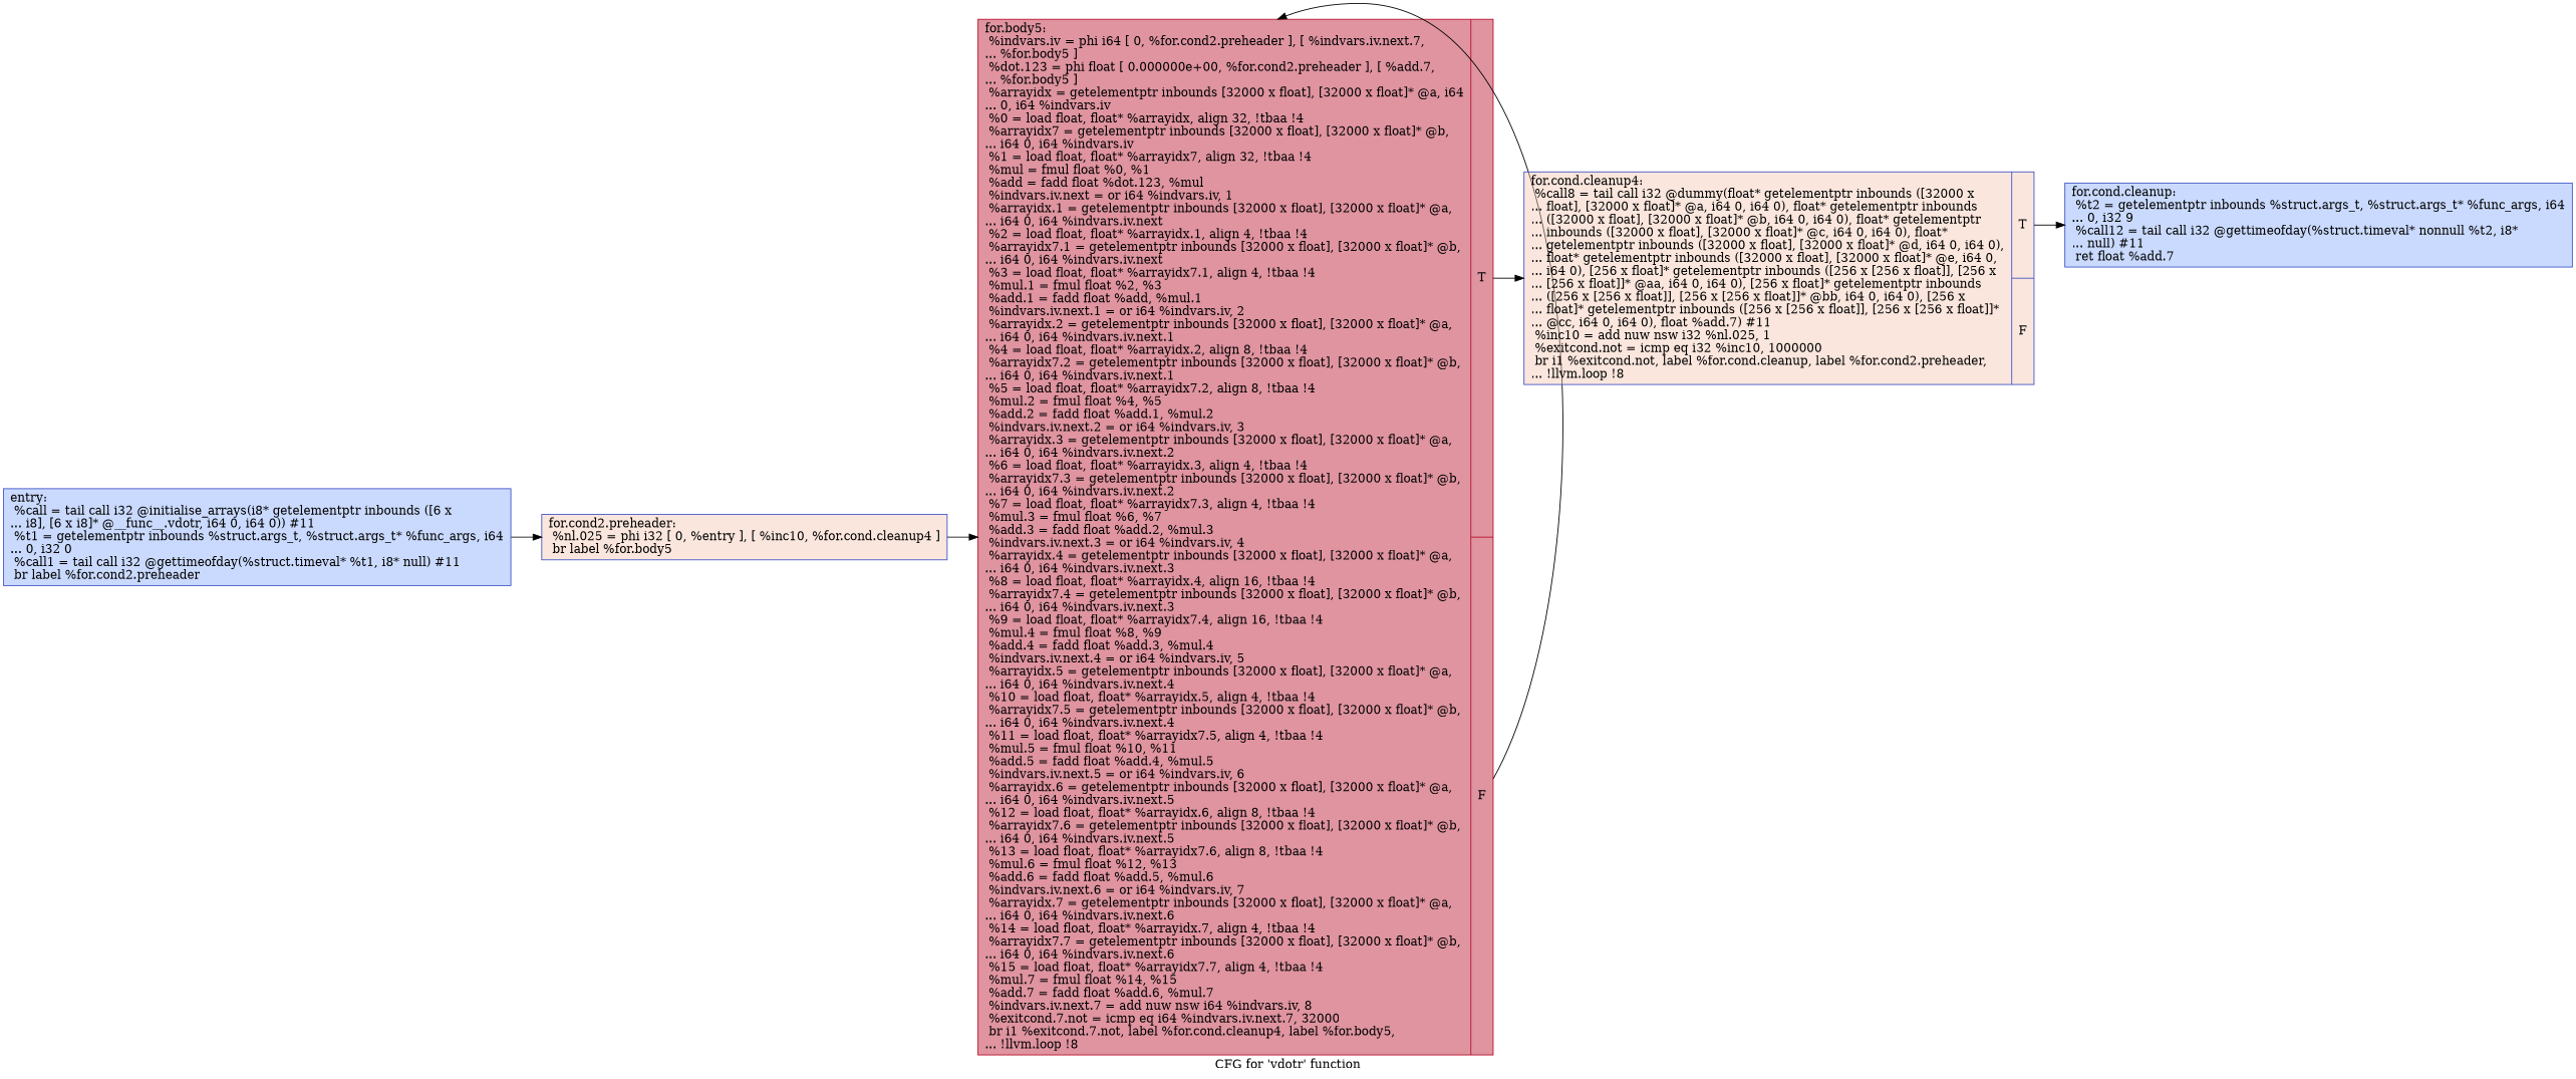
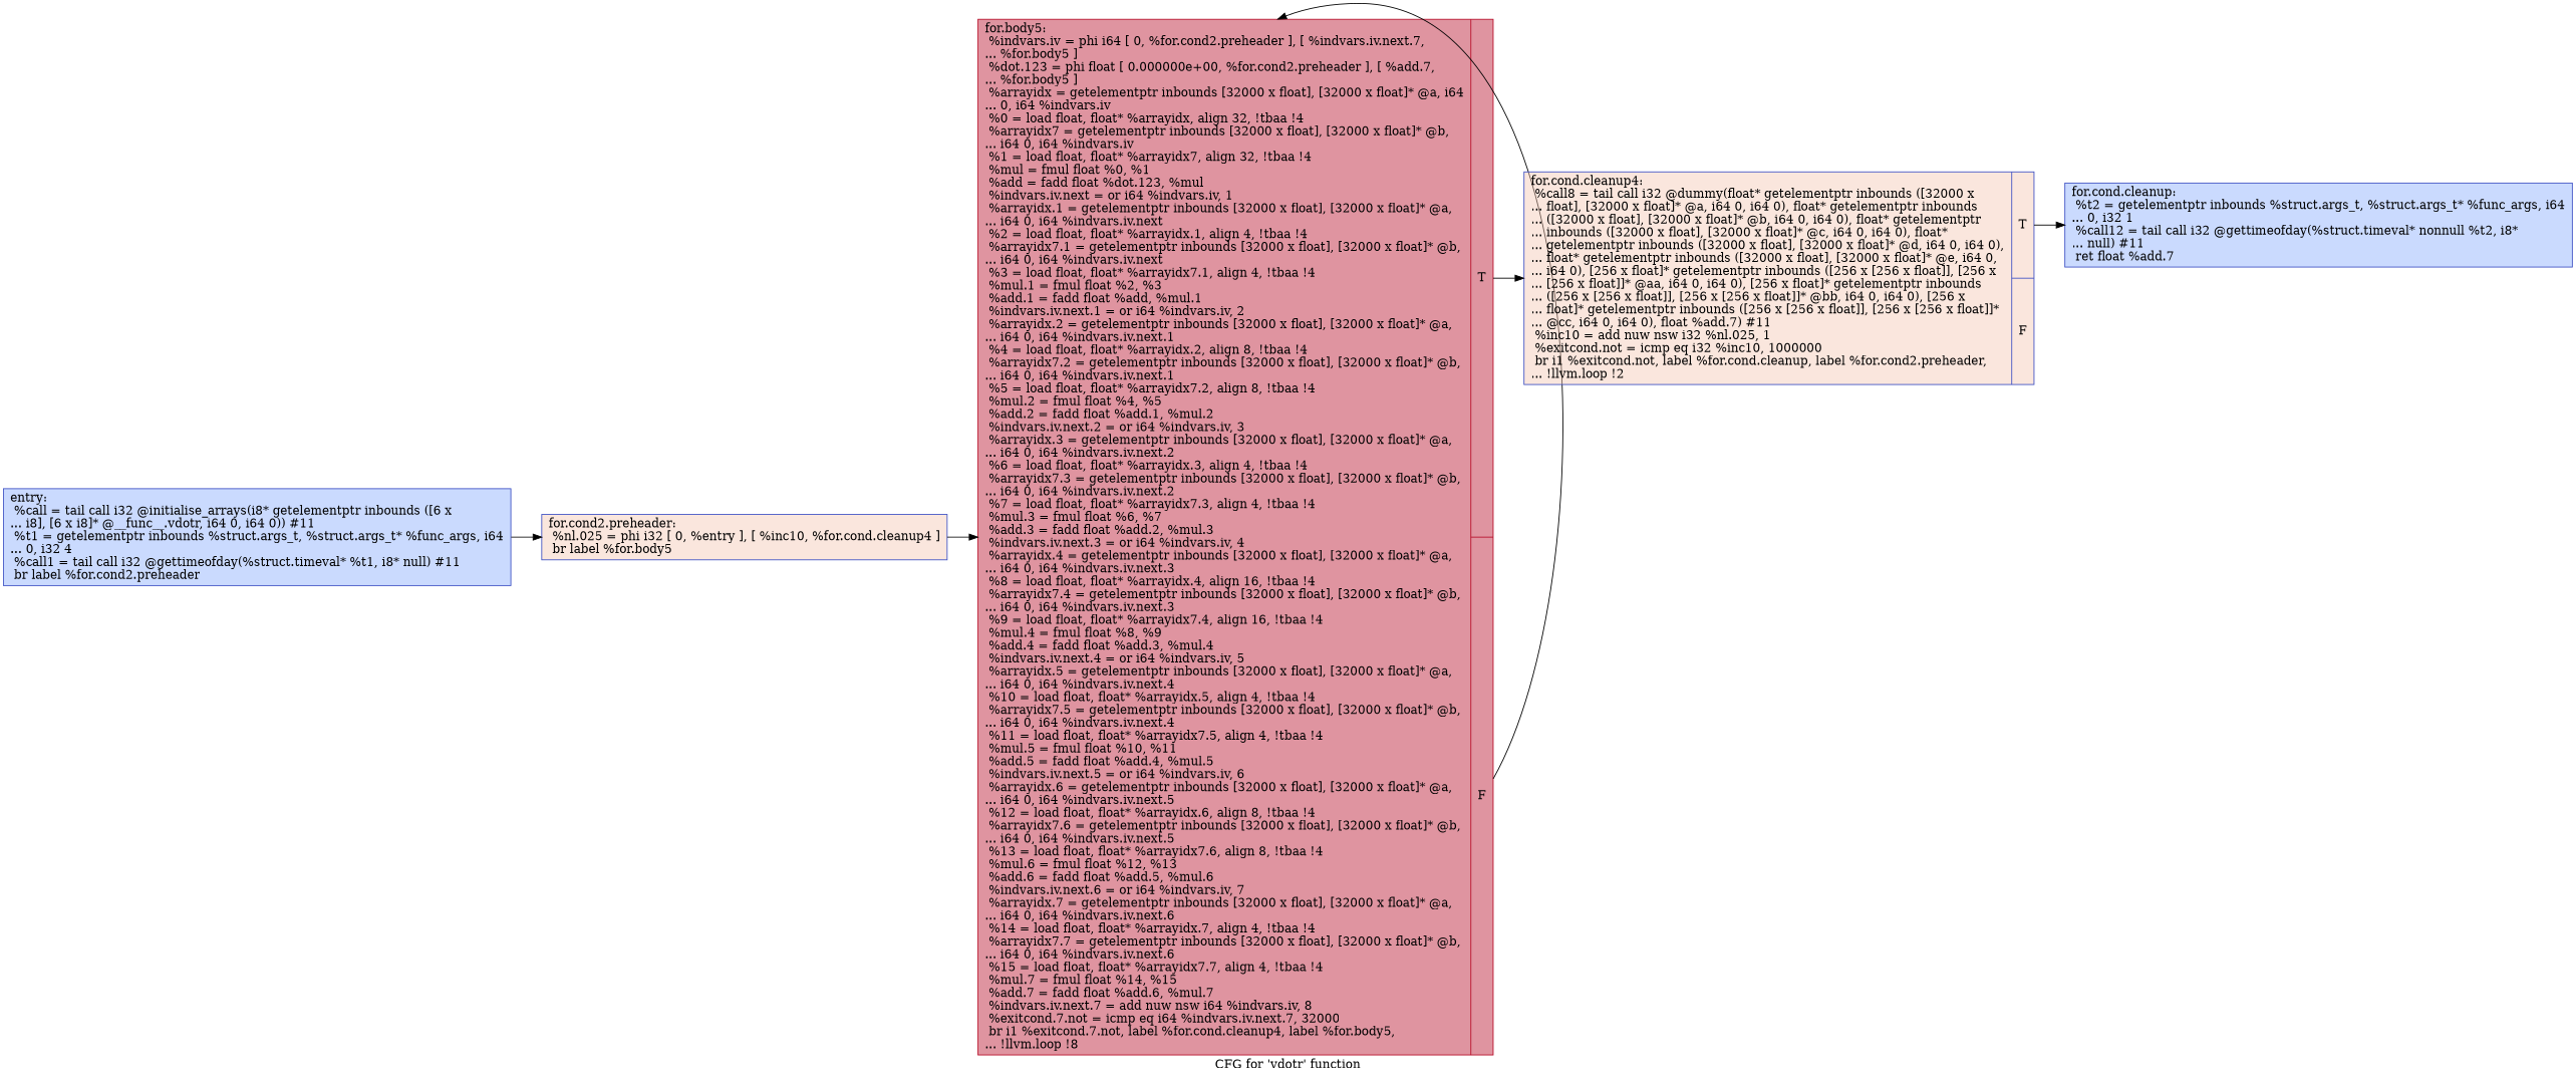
  digraph {
    label="CFG for 'vdotr' function"
    rankdir=LR
    node [color="#3d50c3ff" fillcolor="#88abfd70" shape=record style=filled]
-   n1 [label="{entry:\l  %call = tail call i32 @initialise_arrays(i8* getelementptr inbounds ([6 x\l... i8], [6 x i8]* @__func__.vdotr, i64 0, i64 0)) #11\l  %t1 = getelementptr inbounds %struct.args_t, %struct.args_t* %func_args, i64\l... 0, i32 0\l  %call1 = tail call i32 @gettimeofday(%struct.timeval* %t1, i8* null) #11\l  br label %for.cond2.preheader\l}"]
+   n1 [label="{entry:\l  %call = tail call i32 @initialise_arrays(i8* getelementptr inbounds ([6 x\l... i8], [6 x i8]* @__func__.vdotr, i64 0, i64 0)) #11\l  %t1 = getelementptr inbounds %struct.args_t, %struct.args_t* %func_args, i64\l... 0, i32 4\l  %call1 = tail call i32 @gettimeofday(%struct.timeval* %t1, i8* null) #11\l  br label %for.cond2.preheader\l}"]
    n2 [fillcolor="#f3c7b170" label="{for.cond2.preheader:                              \l  %nl.025 = phi i32 [ 0, %entry ], [ %inc10, %for.cond.cleanup4 ]\l  br label %for.body5\l}"]
    n3 [color="#b70d28ff" fillcolor="#b70d2870" label="{for.body5:                                        \l  %indvars.iv = phi i64 [ 0, %for.cond2.preheader ], [ %indvars.iv.next.7,\l... %for.body5 ]\l  %dot.123 = phi float [ 0.000000e+00, %for.cond2.preheader ], [ %add.7,\l... %for.body5 ]\l  %arrayidx = getelementptr inbounds [32000 x float], [32000 x float]* @a, i64\l... 0, i64 %indvars.iv\l  %0 = load float, float* %arrayidx, align 32, !tbaa !4\l  %arrayidx7 = getelementptr inbounds [32000 x float], [32000 x float]* @b,\l... i64 0, i64 %indvars.iv\l  %1 = load float, float* %arrayidx7, align 32, !tbaa !4\l  %mul = fmul float %0, %1\l  %add = fadd float %dot.123, %mul\l  %indvars.iv.next = or i64 %indvars.iv, 1\l  %arrayidx.1 = getelementptr inbounds [32000 x float], [32000 x float]* @a,\l... i64 0, i64 %indvars.iv.next\l  %2 = load float, float* %arrayidx.1, align 4, !tbaa !4\l  %arrayidx7.1 = getelementptr inbounds [32000 x float], [32000 x float]* @b,\l... i64 0, i64 %indvars.iv.next\l  %3 = load float, float* %arrayidx7.1, align 4, !tbaa !4\l  %mul.1 = fmul float %2, %3\l  %add.1 = fadd float %add, %mul.1\l  %indvars.iv.next.1 = or i64 %indvars.iv, 2\l  %arrayidx.2 = getelementptr inbounds [32000 x float], [32000 x float]* @a,\l... i64 0, i64 %indvars.iv.next.1\l  %4 = load float, float* %arrayidx.2, align 8, !tbaa !4\l  %arrayidx7.2 = getelementptr inbounds [32000 x float], [32000 x float]* @b,\l... i64 0, i64 %indvars.iv.next.1\l  %5 = load float, float* %arrayidx7.2, align 8, !tbaa !4\l  %mul.2 = fmul float %4, %5\l  %add.2 = fadd float %add.1, %mul.2\l  %indvars.iv.next.2 = or i64 %indvars.iv, 3\l  %arrayidx.3 = getelementptr inbounds [32000 x float], [32000 x float]* @a,\l... i64 0, i64 %indvars.iv.next.2\l  %6 = load float, float* %arrayidx.3, align 4, !tbaa !4\l  %arrayidx7.3 = getelementptr inbounds [32000 x float], [32000 x float]* @b,\l... i64 0, i64 %indvars.iv.next.2\l  %7 = load float, float* %arrayidx7.3, align 4, !tbaa !4\l  %mul.3 = fmul float %6, %7\l  %add.3 = fadd float %add.2, %mul.3\l  %indvars.iv.next.3 = or i64 %indvars.iv, 4\l  %arrayidx.4 = getelementptr inbounds [32000 x float], [32000 x float]* @a,\l... i64 0, i64 %indvars.iv.next.3\l  %8 = load float, float* %arrayidx.4, align 16, !tbaa !4\l  %arrayidx7.4 = getelementptr inbounds [32000 x float], [32000 x float]* @b,\l... i64 0, i64 %indvars.iv.next.3\l  %9 = load float, float* %arrayidx7.4, align 16, !tbaa !4\l  %mul.4 = fmul float %8, %9\l  %add.4 = fadd float %add.3, %mul.4\l  %indvars.iv.next.4 = or i64 %indvars.iv, 5\l  %arrayidx.5 = getelementptr inbounds [32000 x float], [32000 x float]* @a,\l... i64 0, i64 %indvars.iv.next.4\l  %10 = load float, float* %arrayidx.5, align 4, !tbaa !4\l  %arrayidx7.5 = getelementptr inbounds [32000 x float], [32000 x float]* @b,\l... i64 0, i64 %indvars.iv.next.4\l  %11 = load float, float* %arrayidx7.5, align 4, !tbaa !4\l  %mul.5 = fmul float %10, %11\l  %add.5 = fadd float %add.4, %mul.5\l  %indvars.iv.next.5 = or i64 %indvars.iv, 6\l  %arrayidx.6 = getelementptr inbounds [32000 x float], [32000 x float]* @a,\l... i64 0, i64 %indvars.iv.next.5\l  %12 = load float, float* %arrayidx.6, align 8, !tbaa !4\l  %arrayidx7.6 = getelementptr inbounds [32000 x float], [32000 x float]* @b,\l... i64 0, i64 %indvars.iv.next.5\l  %13 = load float, float* %arrayidx7.6, align 8, !tbaa !4\l  %mul.6 = fmul float %12, %13\l  %add.6 = fadd float %add.5, %mul.6\l  %indvars.iv.next.6 = or i64 %indvars.iv, 7\l  %arrayidx.7 = getelementptr inbounds [32000 x float], [32000 x float]* @a,\l... i64 0, i64 %indvars.iv.next.6\l  %14 = load float, float* %arrayidx.7, align 4, !tbaa !4\l  %arrayidx7.7 = getelementptr inbounds [32000 x float], [32000 x float]* @b,\l... i64 0, i64 %indvars.iv.next.6\l  %15 = load float, float* %arrayidx7.7, align 4, !tbaa !4\l  %mul.7 = fmul float %14, %15\l  %add.7 = fadd float %add.6, %mul.7\l  %indvars.iv.next.7 = add nuw nsw i64 %indvars.iv, 8\l  %exitcond.7.not = icmp eq i64 %indvars.iv.next.7, 32000\l  br i1 %exitcond.7.not, label %for.cond.cleanup4, label %for.body5,\l... !llvm.loop !8\l|{<s0>T|<s1>F}}"]
-   n4 [fillcolor="#f3c7b170" label="{for.cond.cleanup4:                                \l  %call8 = tail call i32 @dummy(float* getelementptr inbounds ([32000 x\l... float], [32000 x float]* @a, i64 0, i64 0), float* getelementptr inbounds\l... ([32000 x float], [32000 x float]* @b, i64 0, i64 0), float* getelementptr\l... inbounds ([32000 x float], [32000 x float]* @c, i64 0, i64 0), float*\l... getelementptr inbounds ([32000 x float], [32000 x float]* @d, i64 0, i64 0),\l... float* getelementptr inbounds ([32000 x float], [32000 x float]* @e, i64 0,\l... i64 0), [256 x float]* getelementptr inbounds ([256 x [256 x float]], [256 x\l... [256 x float]]* @aa, i64 0, i64 0), [256 x float]* getelementptr inbounds\l... ([256 x [256 x float]], [256 x [256 x float]]* @bb, i64 0, i64 0), [256 x\l... float]* getelementptr inbounds ([256 x [256 x float]], [256 x [256 x float]]*\l... @cc, i64 0, i64 0), float %add.7) #11\l  %inc10 = add nuw nsw i32 %nl.025, 1\l  %exitcond.not = icmp eq i32 %inc10, 1000000\l  br i1 %exitcond.not, label %for.cond.cleanup, label %for.cond2.preheader,\l... !llvm.loop !8\l|{<s0>T|<s1>F}}"]
-   n5 [label="{for.cond.cleanup:                                 \l  %t2 = getelementptr inbounds %struct.args_t, %struct.args_t* %func_args, i64\l... 0, i32 9\l  %call12 = tail call i32 @gettimeofday(%struct.timeval* nonnull %t2, i8*\l... null) #11\l  ret float %add.7\l}"]
+   n4 [fillcolor="#f3c7b170" label="{for.cond.cleanup4:                                \l  %call8 = tail call i32 @dummy(float* getelementptr inbounds ([32000 x\l... float], [32000 x float]* @a, i64 0, i64 0), float* getelementptr inbounds\l... ([32000 x float], [32000 x float]* @b, i64 0, i64 0), float* getelementptr\l... inbounds ([32000 x float], [32000 x float]* @c, i64 0, i64 0), float*\l... getelementptr inbounds ([32000 x float], [32000 x float]* @d, i64 0, i64 0),\l... float* getelementptr inbounds ([32000 x float], [32000 x float]* @e, i64 0,\l... i64 0), [256 x float]* getelementptr inbounds ([256 x [256 x float]], [256 x\l... [256 x float]]* @aa, i64 0, i64 0), [256 x float]* getelementptr inbounds\l... ([256 x [256 x float]], [256 x [256 x float]]* @bb, i64 0, i64 0), [256 x\l... float]* getelementptr inbounds ([256 x [256 x float]], [256 x [256 x float]]*\l... @cc, i64 0, i64 0), float %add.7) #11\l  %inc10 = add nuw nsw i32 %nl.025, 1\l  %exitcond.not = icmp eq i32 %inc10, 1000000\l  br i1 %exitcond.not, label %for.cond.cleanup, label %for.cond2.preheader,\l... !llvm.loop !2\l|{<s0>T|<s1>F}}"]
+   n5 [label="{for.cond.cleanup:                                 \l  %t2 = getelementptr inbounds %struct.args_t, %struct.args_t* %func_args, i64\l... 0, i32 1\l  %call12 = tail call i32 @gettimeofday(%struct.timeval* nonnull %t2, i8*\l... null) #11\l  ret float %add.7\l}"]
    n1 -> n2
    n2 -> n3
    n3 -> n3 [tailport=s1]
    n3 -> n4 [tailport=s0]
    n4 -> n5 [tailport=s0]
  }
